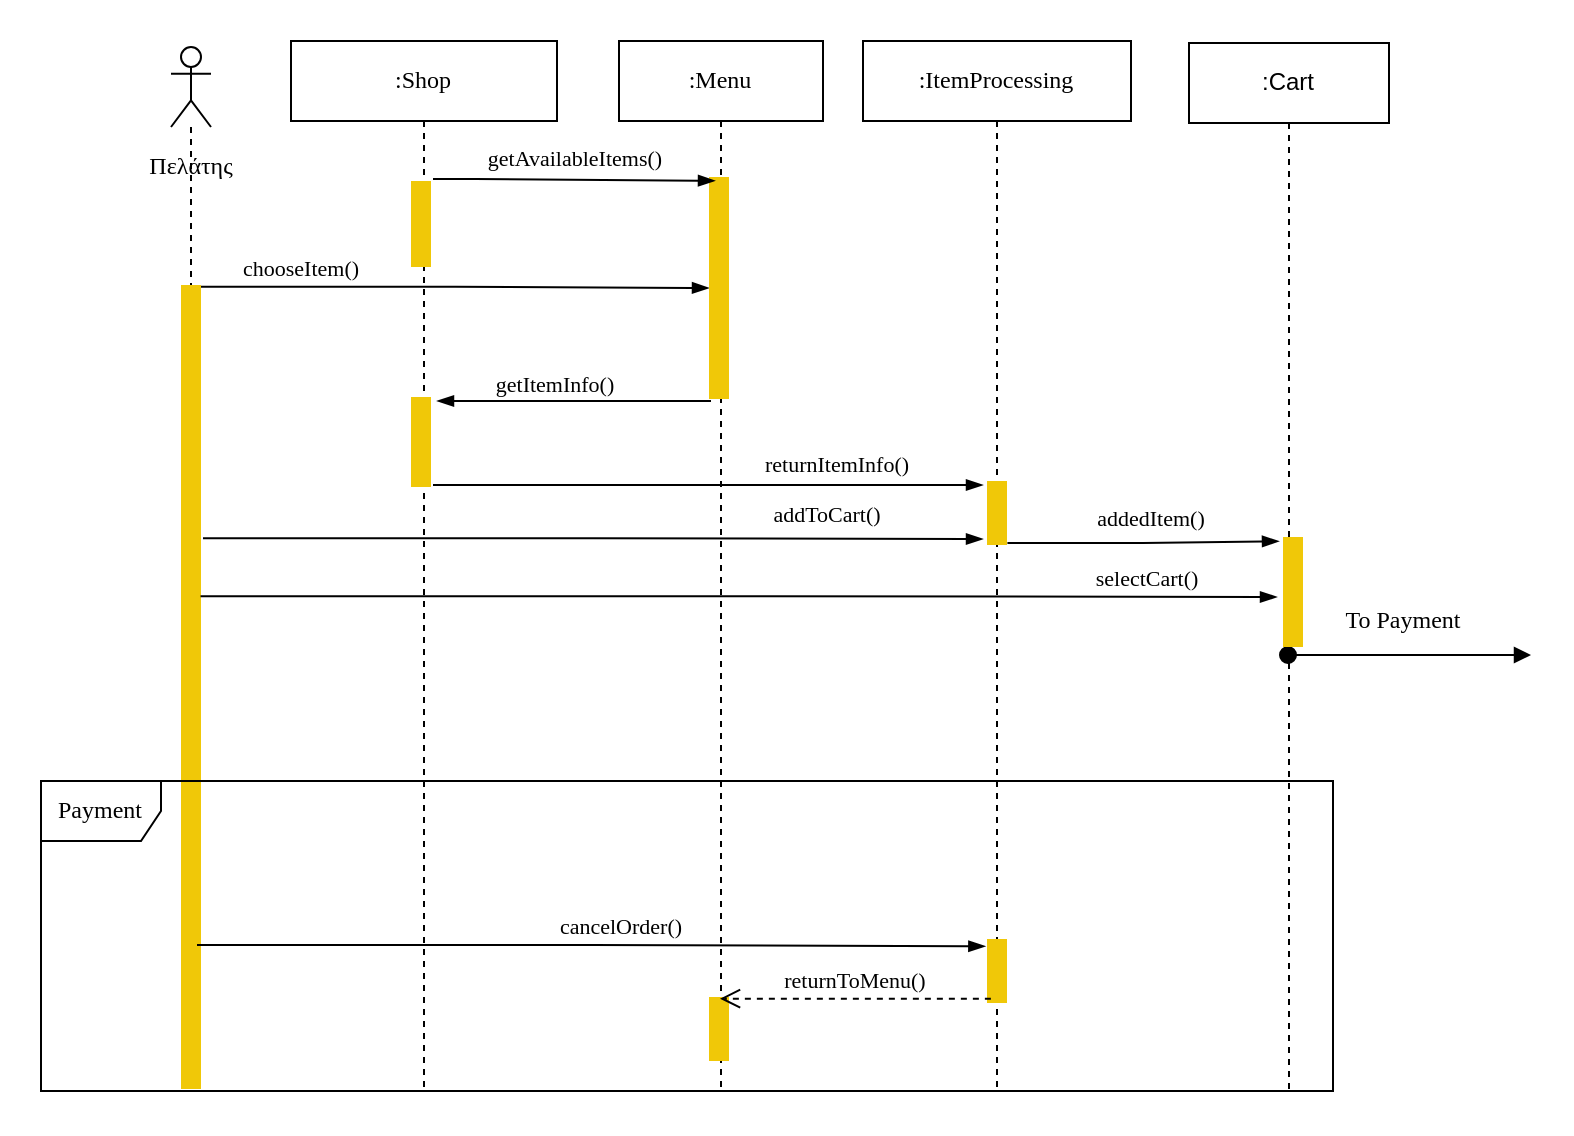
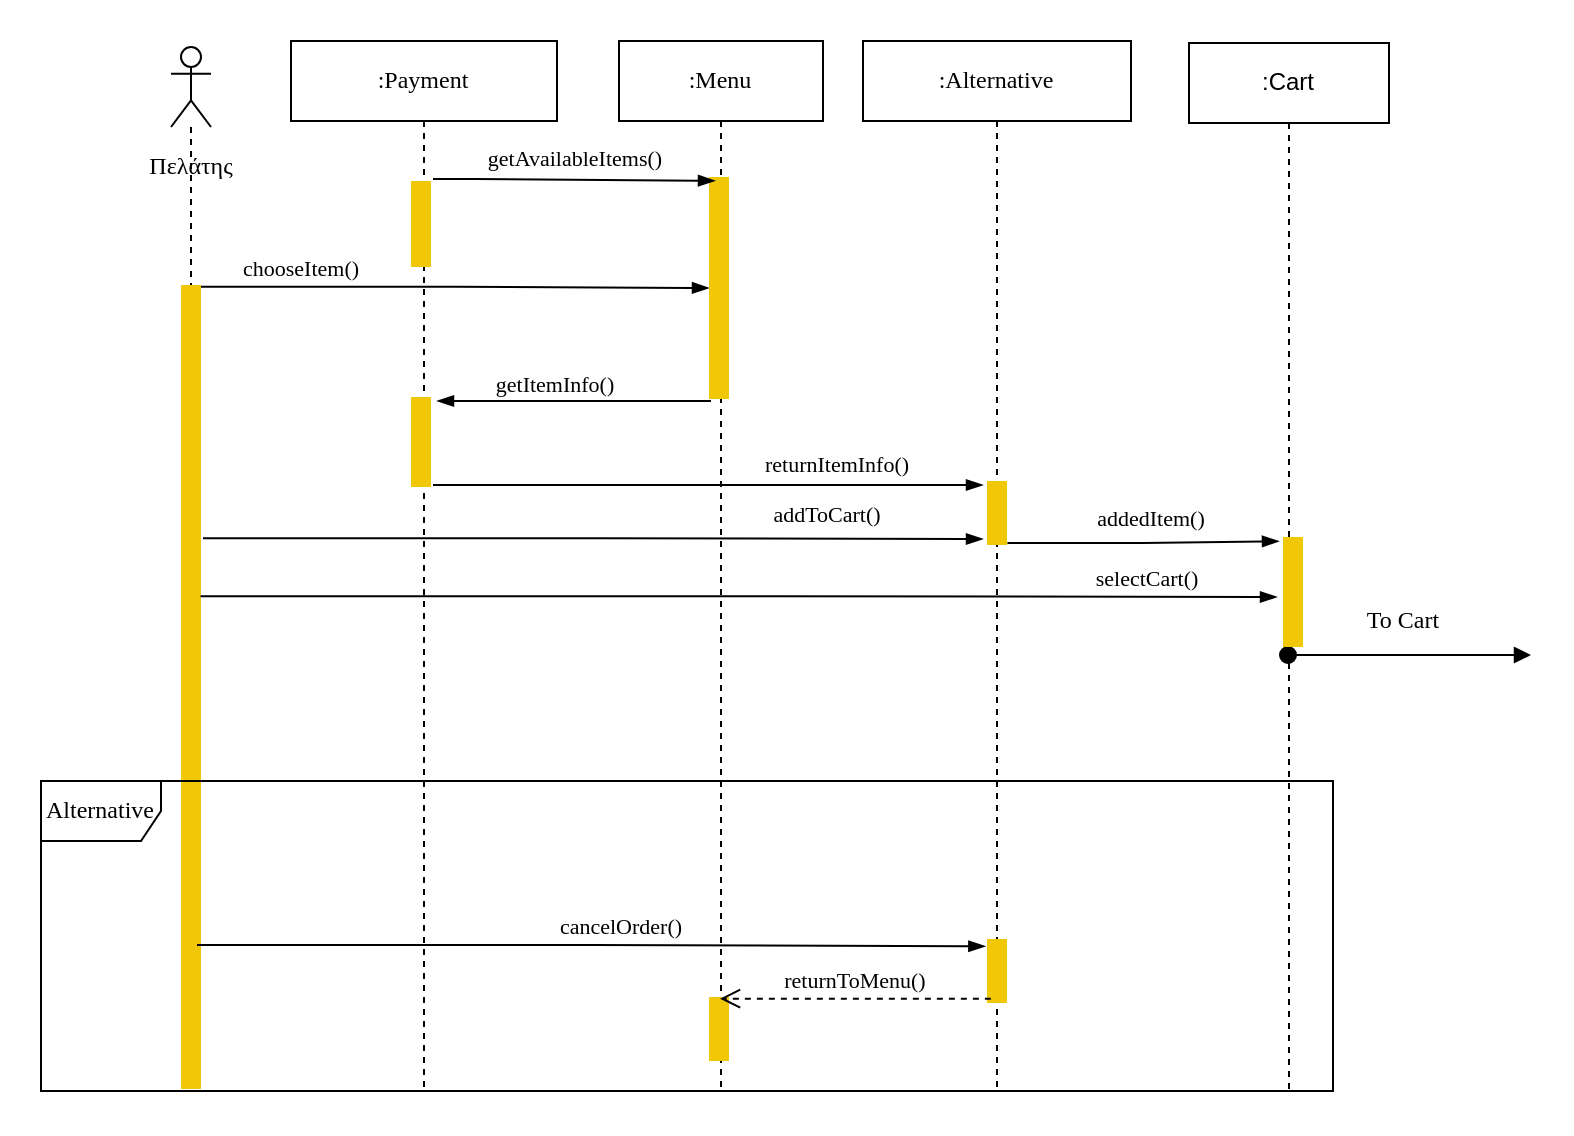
  <mxCell id="0" />
  <mxCell id="1" parent="0" />
  <mxCell id="2" value="" style="shape=umlLifeline;participant=umlActor;perimeter=lifelinePerimeter;whiteSpace=wrap;html=1;container=1;collapsible=0;recursiveResize=0;verticalAlign=top;spacingTop=36;outlineConnect=0;strokeColor=default;shadow=0;fontFamily=Times New Roman;fillColor=none;" parent="1" vertex="1"><mxGeometry x="85" y="23" width="20" height="521" as="geometry" /></mxCell>
  <mxCell id="3" value="" style="html=1;points=[];perimeter=orthogonalPerimeter;shadow=0;fontFamily=Times New Roman;strokeColor=none;fontColor=#F0C808;labelBorderColor=#F0C808;labelBackgroundColor=#F0C808;whiteSpace=wrap;fillColor=#F0C808;" parent="2" vertex="1"><mxGeometry x="5" y="119" width="10" height="402" as="geometry" /></mxCell>
  <mxCell id="4" value="Πελάτης" style="text;html=1;align=center;verticalAlign=middle;resizable=0;points=[];autosize=1;strokeColor=none;fillColor=none;fontFamily=Times New Roman;" parent="1" vertex="1"><mxGeometry x="65" y="73" width="60" height="20" as="geometry" /></mxCell>
  <mxCell id="5" value="" style="edgeStyle=elbowEdgeStyle;fontSize=12;html=1;endArrow=blockThin;endFill=1;rounded=0;fontFamily=Times New Roman;fontColor=#F0C808;exitX=0.6;exitY=-0.003;exitDx=0;exitDy=0;exitPerimeter=0;" parent="1" edge="1" target="16"><mxGeometry width="160" relative="1" as="geometry"><mxPoint x="100" y="142.91" as="sourcePoint" /><mxPoint x="205" y="142" as="targetPoint" /><Array as="points" /></mxGeometry></mxCell>
  <mxCell id="6" value="chooseItem()" style="edgeLabel;html=1;align=center;verticalAlign=middle;resizable=0;points=[];fontFamily=Times New Roman;fontColor=#000000;" parent="5" vertex="1" connectable="0"><mxGeometry x="0.207" y="-1" relative="1" as="geometry"><mxPoint x="-104" y="-11" as="offset" /></mxGeometry></mxCell>
  <mxCell id="7" value="" style="edgeStyle=elbowEdgeStyle;fontSize=12;html=1;endArrow=blockThin;endFill=1;rounded=0;fontFamily=Times New Roman;fontColor=#F0C808;" parent="1" edge="1"><mxGeometry width="160" relative="1" as="geometry"><mxPoint x="216" y="242" as="sourcePoint" /><mxPoint x="491" y="242" as="targetPoint" /><Array as="points" /></mxGeometry></mxCell>
  <mxCell id="8" value="returnItemInfo()" style="edgeLabel;html=1;align=center;verticalAlign=middle;resizable=0;points=[];fontFamily=Times New Roman;fontColor=#000000;" parent="7" vertex="1" connectable="0"><mxGeometry x="0.207" y="-1" relative="1" as="geometry"><mxPoint x="35" y="-12" as="offset" /></mxGeometry></mxCell>
  <mxCell id="9" value="" style="edgeStyle=elbowEdgeStyle;fontSize=12;html=1;endArrow=blockThin;endFill=1;rounded=0;fontFamily=Times New Roman;fontColor=#F0C808;exitX=0.976;exitY=0.387;exitDx=0;exitDy=0;exitPerimeter=0;" parent="1" source="3" edge="1"><mxGeometry width="160" relative="1" as="geometry"><mxPoint x="357" y="303" as="sourcePoint" /><mxPoint x="638" y="298" as="targetPoint" /><Array as="points" /></mxGeometry></mxCell>
  <mxCell id="10" value="selectCart()" style="edgeLabel;html=1;align=center;verticalAlign=middle;resizable=0;points=[];fontFamily=Times New Roman;fontColor=#000000;" parent="9" vertex="1" connectable="0"><mxGeometry x="0.207" y="-1" relative="1" as="geometry"><mxPoint x="148" y="-11" as="offset" /></mxGeometry></mxCell>
  <mxCell id="11" value="" style="edgeStyle=elbowEdgeStyle;fontSize=12;html=1;endArrow=blockThin;endFill=1;rounded=0;fontFamily=Times New Roman;fontColor=none;exitX=1.1;exitY=0.315;exitDx=0;exitDy=0;exitPerimeter=0;" parent="1" source="3" edge="1"><mxGeometry width="160" relative="1" as="geometry"><mxPoint x="101" y="262" as="sourcePoint" /><mxPoint x="491" y="269" as="targetPoint" /></mxGeometry></mxCell>
  <mxCell id="12" value="addToCart()" style="edgeLabel;html=1;align=center;verticalAlign=middle;resizable=0;points=[];fontFamily=Times New Roman;" vertex="1" connectable="0" parent="11"><mxGeometry x="0.787" relative="1" as="geometry"><mxPoint x="-37" y="-13" as="offset" /></mxGeometry></mxCell>
  <mxCell id="13" value="" style="edgeStyle=elbowEdgeStyle;fontSize=12;html=1;endArrow=blockThin;endFill=1;rounded=0;fontFamily=Times New Roman;fontColor=#F0C808;entryX=-0.083;entryY=0.114;entryDx=0;entryDy=0;entryPerimeter=0;labelBorderColor=none;shadow=0;sketch=0;" parent="1" target="20" edge="1"><mxGeometry width="160" relative="1" as="geometry"><mxPoint x="98" y="472" as="sourcePoint" /><mxPoint x="330" y="463" as="targetPoint" /><Array as="points" /></mxGeometry></mxCell>
  <mxCell id="14" value="cancelOrder()" style="edgeLabel;html=1;align=center;verticalAlign=middle;resizable=0;points=[];fontFamily=Times New Roman;fontColor=#000000;" parent="13" vertex="1" connectable="0"><mxGeometry x="0.207" y="-1" relative="1" as="geometry"><mxPoint x="-26" y="-11" as="offset" /></mxGeometry></mxCell>
  <mxCell id="15" value=":Menu" style="shape=umlLifeline;perimeter=lifelinePerimeter;whiteSpace=wrap;html=1;container=1;collapsible=0;recursiveResize=0;outlineConnect=0;rounded=0;shadow=0;glass=0;labelBackgroundColor=none;labelBorderColor=none;sketch=0;fontFamily=Times New Roman;fontColor=default;strokeColor=default;fillColor=none;gradientColor=none;" parent="1" vertex="1"><mxGeometry x="309" y="20" width="102" height="526" as="geometry" /></mxCell>
  <mxCell id="16" value="" style="html=1;points=[];perimeter=orthogonalPerimeter;shadow=0;labelBackgroundColor=#F0C808;labelBorderColor=#F0C808;fontFamily=Times New Roman;fontColor=#F0C808;strokeColor=none;fillColor=#F0C808;" parent="15" vertex="1"><mxGeometry x="45" y="68" width="10" height="111" as="geometry" /></mxCell>
  <mxCell id="17" value="" style="html=1;points=[];perimeter=orthogonalPerimeter;shadow=0;labelBackgroundColor=#F0C808;labelBorderColor=#F0C808;fontFamily=Times New Roman;fontColor=#F0C808;strokeColor=none;fillColor=#F0C808;" vertex="1" parent="15"><mxGeometry x="45" y="478" width="10" height="32" as="geometry" /></mxCell>
- <mxCell id="18" value=":ItemProcessing" style="shape=umlLifeline;perimeter=lifelinePerimeter;whiteSpace=wrap;html=1;container=1;collapsible=0;recursiveResize=0;outlineConnect=0;rounded=0;shadow=0;glass=0;labelBackgroundColor=none;labelBorderColor=none;sketch=0;fontFamily=Times New Roman;fontColor=default;strokeColor=default;fillColor=none;gradientColor=none;" parent="1" vertex="1"><mxGeometry x="431" y="20" width="134" height="525" as="geometry" /></mxCell>
+ <mxCell id="18" value=":Alternative" style="shape=umlLifeline;perimeter=lifelinePerimeter;whiteSpace=wrap;html=1;container=1;collapsible=0;recursiveResize=0;outlineConnect=0;rounded=0;shadow=0;glass=0;labelBackgroundColor=none;labelBorderColor=none;sketch=0;fontFamily=Times New Roman;fontColor=default;strokeColor=default;fillColor=none;gradientColor=none;" parent="1" vertex="1"><mxGeometry x="431" y="20" width="134" height="525" as="geometry" /></mxCell>
  <mxCell id="19" value="" style="html=1;points=[];perimeter=orthogonalPerimeter;shadow=0;labelBackgroundColor=#F0C808;labelBorderColor=#F0C808;fontFamily=Times New Roman;fontColor=#F0C808;strokeColor=none;fillColor=#F0C808;" parent="18" vertex="1"><mxGeometry x="62" y="220" width="10" height="32" as="geometry" /></mxCell>
  <mxCell id="20" value="" style="html=1;points=[];perimeter=orthogonalPerimeter;shadow=0;labelBackgroundColor=#F0C808;labelBorderColor=#F0C808;fontFamily=Times New Roman;fontColor=#F0C808;strokeColor=none;fillColor=#F0C808;" parent="18" vertex="1"><mxGeometry x="62" y="449" width="10" height="32" as="geometry" /></mxCell>
- <mxCell id="21" value=":Shop" style="shape=umlLifeline;perimeter=lifelinePerimeter;whiteSpace=wrap;html=1;container=1;collapsible=0;recursiveResize=0;outlineConnect=0;rounded=0;shadow=0;glass=0;labelBackgroundColor=none;labelBorderColor=none;sketch=0;fontFamily=Times New Roman;fontColor=default;strokeColor=default;fillColor=none;gradientColor=none;" parent="1" vertex="1"><mxGeometry x="145" y="20" width="133" height="525" as="geometry" /></mxCell>
+ <mxCell id="21" value=":Payment" style="shape=umlLifeline;perimeter=lifelinePerimeter;whiteSpace=wrap;html=1;container=1;collapsible=0;recursiveResize=0;outlineConnect=0;rounded=0;shadow=0;glass=0;labelBackgroundColor=none;labelBorderColor=none;sketch=0;fontFamily=Times New Roman;fontColor=default;strokeColor=default;fillColor=none;gradientColor=none;" parent="1" vertex="1"><mxGeometry x="145" y="20" width="133" height="525" as="geometry" /></mxCell>
  <mxCell id="22" value="" style="html=1;points=[];perimeter=orthogonalPerimeter;shadow=0;labelBackgroundColor=#F0C808;labelBorderColor=#F0C808;fontFamily=Times New Roman;fontColor=#F0C808;strokeColor=none;fillColor=#F0C808;" parent="21" vertex="1"><mxGeometry x="60" y="178" width="10" height="45" as="geometry" /></mxCell>
  <mxCell id="23" value="" style="html=1;points=[];perimeter=orthogonalPerimeter;shadow=0;labelBackgroundColor=#F0C808;labelBorderColor=#F0C808;fontFamily=Times New Roman;fontColor=#F0C808;strokeColor=none;fillColor=#F0C808;" parent="21" vertex="1"><mxGeometry x="60" y="70" width="10" height="43" as="geometry" /></mxCell>
- <mxCell id="24" value="Payment" style="shape=umlFrame;whiteSpace=wrap;html=1;fontFamily=Times New Roman;" vertex="1" parent="21"><mxGeometry x="-125" y="370" width="646" height="155" as="geometry" /></mxCell>
+ <mxCell id="24" value="Alternative" style="shape=umlFrame;whiteSpace=wrap;html=1;fontFamily=Times New Roman;" vertex="1" parent="21"><mxGeometry x="-125" y="370" width="646" height="155" as="geometry" /></mxCell>
  <mxCell id="25" value="" style="edgeStyle=elbowEdgeStyle;fontSize=12;html=1;endArrow=blockThin;endFill=1;rounded=0;fontFamily=Times New Roman;fontColor=#F0C808;" parent="1" edge="1"><mxGeometry width="160" relative="1" as="geometry"><mxPoint x="355" y="200" as="sourcePoint" /><mxPoint x="218" y="200" as="targetPoint" /><Array as="points"><mxPoint x="292" y="188" /></Array></mxGeometry></mxCell>
  <mxCell id="26" value="getItemInfo()" style="edgeLabel;html=1;align=center;verticalAlign=middle;resizable=0;points=[];fontFamily=Times New Roman;fontColor=#000000;" parent="25" vertex="1" connectable="0"><mxGeometry x="0.207" y="-1" relative="1" as="geometry"><mxPoint x="4" y="-8" as="offset" /></mxGeometry></mxCell>
  <mxCell id="27" value="" style="html=1;verticalAlign=bottom;startArrow=oval;startFill=1;endArrow=block;startSize=8;rounded=0;shadow=0;labelBorderColor=none;sketch=0;fontFamily=Times New Roman;fontColor=default;" parent="1" source="30" edge="1"><mxGeometry width="60" relative="1" as="geometry"><mxPoint x="649" y="324" as="sourcePoint" /><mxPoint x="765" y="327" as="targetPoint" /></mxGeometry></mxCell>
  <mxCell id="28" value="" style="edgeStyle=elbowEdgeStyle;fontSize=12;html=1;endArrow=blockThin;endFill=1;rounded=0;fontFamily=Times New Roman;fontColor=#F0C808;entryX=0.3;entryY=0.017;entryDx=0;entryDy=0;entryPerimeter=0;" parent="1" target="16" edge="1"><mxGeometry width="160" relative="1" as="geometry"><mxPoint x="216" y="89" as="sourcePoint" /><mxPoint x="357" y="89" as="targetPoint" /><Array as="points"><mxPoint x="237" y="113" /></Array></mxGeometry></mxCell>
  <mxCell id="29" value="getAvailableItems()" style="edgeLabel;html=1;align=center;verticalAlign=middle;resizable=0;points=[];fontFamily=Times New Roman;fontColor=#000000;" parent="28" vertex="1" connectable="0"><mxGeometry x="0.207" y="-1" relative="1" as="geometry"><mxPoint x="-15" y="-12" as="offset" /></mxGeometry></mxCell>
  <mxCell id="30" value=":Cart" style="shape=umlLifeline;perimeter=lifelinePerimeter;whiteSpace=wrap;html=1;container=1;collapsible=0;recursiveResize=0;outlineConnect=0;" vertex="1" parent="1"><mxGeometry x="594" y="21" width="100" height="524" as="geometry" /></mxCell>
  <mxCell id="31" value="" style="html=1;points=[];perimeter=orthogonalPerimeter;shadow=0;labelBackgroundColor=#F0C808;labelBorderColor=#F0C808;fontFamily=Times New Roman;fontColor=#F0C808;strokeColor=none;fillColor=#F0C808;gradientColor=none;" parent="30" vertex="1"><mxGeometry x="47" y="247" width="10" height="55" as="geometry" /></mxCell>
  <mxCell id="32" value="" style="edgeStyle=elbowEdgeStyle;fontSize=12;html=1;endArrow=blockThin;endFill=1;rounded=0;fontFamily=Times New Roman;fontColor=#F0C808;exitX=1.021;exitY=0.97;exitDx=0;exitDy=0;exitPerimeter=0;entryX=-0.2;entryY=0.038;entryDx=0;entryDy=0;entryPerimeter=0;" edge="1" parent="1" source="19" target="31"><mxGeometry width="160" relative="1" as="geometry"><mxPoint x="548" y="186" as="sourcePoint" /><mxPoint x="802" y="186.59" as="targetPoint" /><Array as="points" /></mxGeometry></mxCell>
  <mxCell id="33" value="addedItem()" style="edgeLabel;html=1;align=center;verticalAlign=middle;resizable=0;points=[];fontFamily=Times New Roman;fontColor=#000000;" vertex="1" connectable="0" parent="32"><mxGeometry x="0.207" y="-1" relative="1" as="geometry"><mxPoint x="-11" y="-13" as="offset" /></mxGeometry></mxCell>
- <mxCell id="34" value="To Payment" style="text;html=1;align=center;verticalAlign=middle;resizable=0;points=[];autosize=1;strokeColor=none;fillColor=none;fontFamily=Times New Roman;fontColor=default;" parent="1" vertex="1"><mxGeometry x="667" y="301" width="68" height="18" as="geometry" /></mxCell>
+ <mxCell id="34" value="To Cart" style="text;html=1;align=center;verticalAlign=middle;resizable=0;points=[];autosize=1;strokeColor=none;fillColor=none;fontFamily=Times New Roman;fontColor=default;" parent="1" vertex="1"><mxGeometry x="667" y="301" width="68" height="18" as="geometry" /></mxCell>
  <mxCell id="35" value="returnToMenu()" style="html=1;verticalAlign=bottom;endArrow=open;dashed=1;endSize=8;rounded=0;shadow=0;sketch=0;fontFamily=Times New Roman;exitX=0.193;exitY=0.933;exitDx=0;exitDy=0;exitPerimeter=0;" edge="1" parent="1" source="20" target="15"><mxGeometry relative="1" as="geometry"><mxPoint x="460" y="498" as="sourcePoint" /><mxPoint x="380" y="498" as="targetPoint" /></mxGeometry></mxCell>
